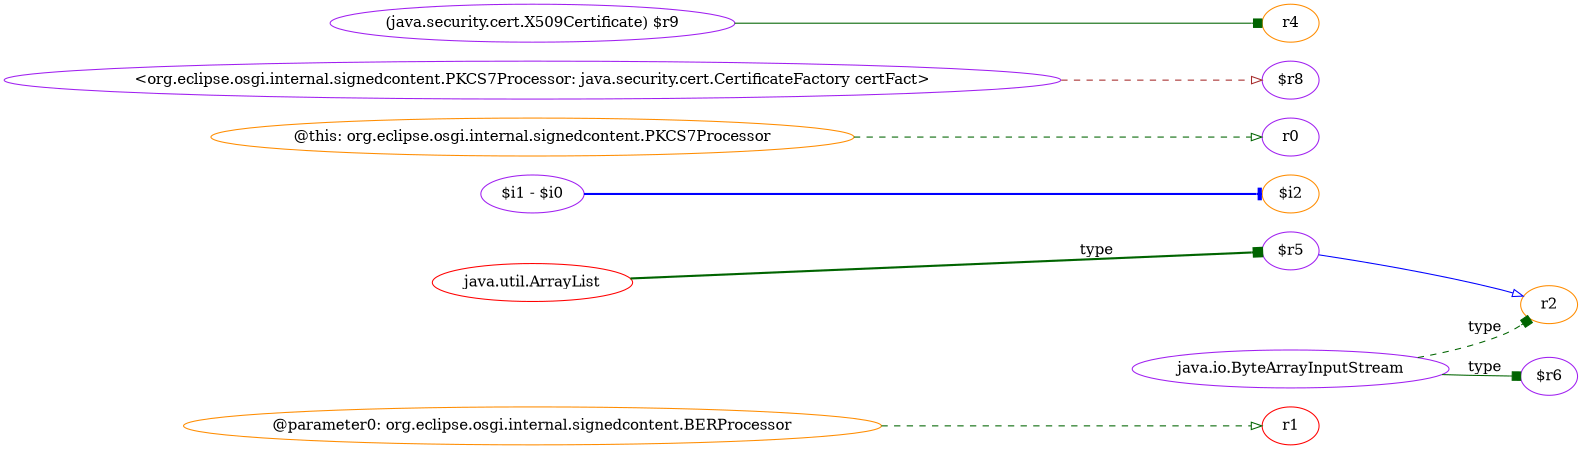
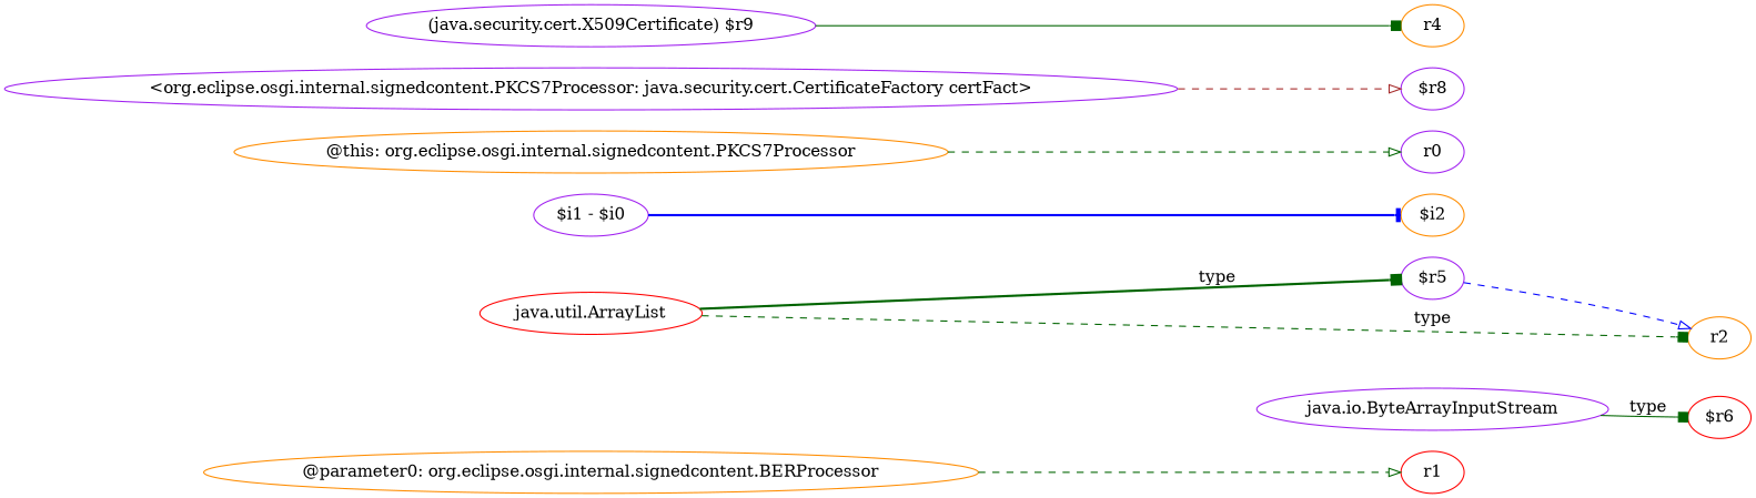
  digraph {
    rankdir=LR
    node [color=purple]
    edge [arrowhead=onormal color=darkgreen style=dashed]
    n1 [color=darkorange label="@parameter0: org.eclipse.osgi.internal.signedcontent.BERProcessor"]
    n2 [color=red label=r1]
    n3 [color=red label="java.util.ArrayList"]
    n4 [label="$r5"]
    n5 [color=darkorange label=r2]
    n6 [label="$i1 - $i0"]
    n7 [color=darkorange label="$i2"]
    n8 [color=darkorange label="@this: org.eclipse.osgi.internal.signedcontent.PKCS7Processor"]
    n9 [label=r0]
    n10 [label="<org.eclipse.osgi.internal.signedcontent.PKCS7Processor: java.security.cert.CertificateFactory certFact>"]
    n11 [label="$r8"]
    n12 [label="java.io.ByteArrayInputStream"]
-   n13 [label="$r6"]
+   n13 [color=red label="$r6"]
    n14 [label="(java.security.cert.X509Certificate) $r9"]
    n15 [color=darkorange label=r4]
    n1 -> n2
    n3 -> n4 [arrowhead=box label=type style=bold]
-   n12 -> n5 [arrowhead=box label=type]
-   n4 -> n5 [color=blue style=solid]
+   n3 -> n5 [arrowhead=box label=type]
+   n4 -> n5 [color=blue]
    n6 -> n7 [arrowhead=tee color=blue style=bold]
    n8 -> n9
    n10 -> n11 [color=brown]
    n12 -> n13 [arrowhead=box label=type style=solid]
    n14 -> n15 [arrowhead=box style=solid]
  }
